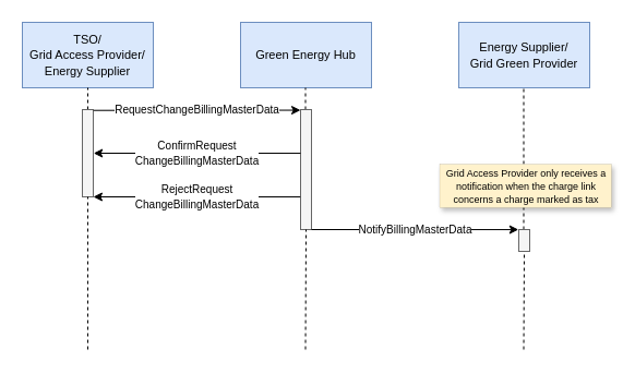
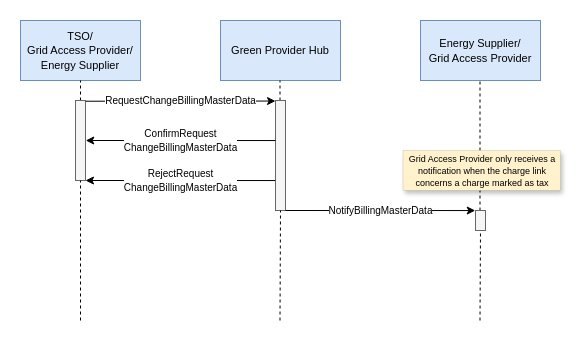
  <mxCell id="0" />
  <mxCell id="1" parent="0" />
  <mxCell id="2" value="&lt;font style=&quot;font-size: 11px;&quot;&gt;TSO/&lt;br style=&quot;padding: 0px; margin: 0px;&quot;&gt;Grid Access Provider/&lt;br style=&quot;padding: 0px; margin: 0px;&quot;&gt;Energy Supplier&lt;/font&gt;" style="rounded=0;whiteSpace=wrap;html=1;fillColor=#dae8fc;strokeColor=#6c8ebf;" vertex="1" parent="1"><mxGeometry x="20" y="20" width="120" height="60" as="geometry" /></mxCell>
- <mxCell id="3" value="&lt;font style=&quot;font-size: 11px;&quot;&gt;Green Energy Hub&lt;/font&gt;" style="rounded=0;whiteSpace=wrap;html=1;fillColor=#dae8fc;strokeColor=#6c8ebf;" vertex="1" parent="1"><mxGeometry x="220" y="20" width="120" height="60" as="geometry" /></mxCell>
- <mxCell id="4" value="&lt;font style=&quot;font-size: 11px;&quot;&gt;Energy Supplier/&lt;br&gt;Grid Green Provider&lt;/font&gt;" style="rounded=0;whiteSpace=wrap;html=1;fillColor=#dae8fc;strokeColor=#6c8ebf;" vertex="1" parent="1"><mxGeometry x="420" y="20" width="120" height="60" as="geometry" /></mxCell>
+ <mxCell id="3" value="&lt;font style=&quot;font-size: 11px;&quot;&gt;Green Provider Hub&lt;/font&gt;" style="rounded=0;whiteSpace=wrap;html=1;fillColor=#dae8fc;strokeColor=#6c8ebf;" vertex="1" parent="1"><mxGeometry x="220" y="20" width="120" height="60" as="geometry" /></mxCell>
+ <mxCell id="4" value="&lt;font style=&quot;font-size: 11px;&quot;&gt;Energy Supplier/&lt;br&gt;Grid Access Provider&lt;/font&gt;" style="rounded=0;whiteSpace=wrap;html=1;fillColor=#dae8fc;strokeColor=#6c8ebf;" vertex="1" parent="1"><mxGeometry x="420" y="20" width="120" height="60" as="geometry" /></mxCell>
  <mxCell id="5" value="" style="endArrow=none;dashed=1;html=1;rounded=0;entryX=0.5;entryY=1;entryDx=0;entryDy=0;startArrow=none;" edge="1" parent="1" source="8" target="2"><mxGeometry width="50" height="50" relative="1" as="geometry"><mxPoint x="80" y="320" as="sourcePoint" /><mxPoint x="350" y="40" as="targetPoint" /></mxGeometry></mxCell>
  <mxCell id="6" value="" style="endArrow=none;dashed=1;html=1;rounded=0;entryX=0.5;entryY=1;entryDx=0;entryDy=0;startArrow=none;" edge="1" parent="1" source="12"><mxGeometry width="50" height="50" relative="1" as="geometry"><mxPoint x="279.5" y="320" as="sourcePoint" /><mxPoint x="279.5" y="80" as="targetPoint" /></mxGeometry></mxCell>
  <mxCell id="7" value="" style="endArrow=none;dashed=1;html=1;rounded=0;entryX=0.5;entryY=1;entryDx=0;entryDy=0;startArrow=none;" edge="1" parent="1" source="20"><mxGeometry width="50" height="50" relative="1" as="geometry"><mxPoint x="479.5" y="320" as="sourcePoint" /><mxPoint x="479.5" y="80" as="targetPoint" /></mxGeometry></mxCell>
  <mxCell id="8" value="" style="points=[];perimeter=orthogonalPerimeter;rounded=0;shadow=0;strokeWidth=1;fillColor=#f5f5f5;fontColor=#333333;strokeColor=#666666;" vertex="1" parent="1"><mxGeometry x="75" y="100" width="10" height="80" as="geometry" /></mxCell>
  <mxCell id="9" value="" style="endArrow=none;dashed=1;html=1;rounded=0;entryX=0.5;entryY=1;entryDx=0;entryDy=0;" edge="1" parent="1" target="8"><mxGeometry width="50" height="50" relative="1" as="geometry"><mxPoint x="80" y="320" as="sourcePoint" /><mxPoint x="80" y="80" as="targetPoint" /></mxGeometry></mxCell>
  <mxCell id="10" value="" style="endArrow=classic;html=1;rounded=0;entryX=0;entryY=0.005;entryDx=0;entryDy=0;entryPerimeter=0;exitX=1.024;exitY=0.009;exitDx=0;exitDy=0;exitPerimeter=0;" edge="1" parent="1" source="8" target="12"><mxGeometry width="50" height="50" relative="1" as="geometry"><mxPoint x="90" y="100" as="sourcePoint" /><mxPoint x="350" y="40" as="targetPoint" /></mxGeometry></mxCell>
  <mxCell id="11" value="&lt;font style=&quot;font-size: 10px;&quot;&gt;RequestChangeBillingMasterData&lt;/font&gt;" style="edgeLabel;html=1;align=center;verticalAlign=middle;resizable=0;points=[];" vertex="1" connectable="0" parent="10"><mxGeometry x="0.035" y="1" relative="1" as="geometry"><mxPoint x="-4" as="offset" /></mxGeometry></mxCell>
  <mxCell id="12" value="" style="points=[];perimeter=orthogonalPerimeter;rounded=0;shadow=0;strokeWidth=1;fillColor=#f5f5f5;fontColor=#333333;strokeColor=#666666;" vertex="1" parent="1"><mxGeometry x="275" y="100" width="10" height="110" as="geometry" /></mxCell>
  <mxCell id="13" value="" style="endArrow=none;dashed=1;html=1;rounded=0;entryX=0.5;entryY=1;entryDx=0;entryDy=0;" edge="1" parent="1" target="12"><mxGeometry width="50" height="50" relative="1" as="geometry"><mxPoint x="279.5" y="320" as="sourcePoint" /><mxPoint x="279.5" y="80" as="targetPoint" /></mxGeometry></mxCell>
  <mxCell id="14" value="" style="endArrow=none;html=1;rounded=0;entryX=0;entryY=0.005;entryDx=0;entryDy=0;entryPerimeter=0;exitX=1.024;exitY=0.009;exitDx=0;exitDy=0;exitPerimeter=0;endFill=0;startArrow=classic;startFill=1;" edge="1" parent="1"><mxGeometry width="50" height="50" relative="1" as="geometry"><mxPoint x="85.24" y="140" as="sourcePoint" /><mxPoint x="275" y="140.05" as="targetPoint" /></mxGeometry></mxCell>
  <mxCell id="15" value="&lt;font style=&quot;font-size: 10px;&quot;&gt;ConfirmRequest&lt;br&gt;ChangeBillingMasterData&lt;/font&gt;" style="edgeLabel;html=1;align=center;verticalAlign=middle;resizable=0;points=[];" vertex="1" connectable="0" parent="14"><mxGeometry x="0.035" y="1" relative="1" as="geometry"><mxPoint x="-4" as="offset" /></mxGeometry></mxCell>
  <mxCell id="16" value="" style="endArrow=none;html=1;rounded=0;entryX=0;entryY=0.005;entryDx=0;entryDy=0;entryPerimeter=0;exitX=1.024;exitY=0.009;exitDx=0;exitDy=0;exitPerimeter=0;endFill=0;startArrow=classic;startFill=1;" edge="1" parent="1"><mxGeometry width="50" height="50" relative="1" as="geometry"><mxPoint x="85" y="180" as="sourcePoint" /><mxPoint x="274.76" y="180.05" as="targetPoint" /></mxGeometry></mxCell>
  <mxCell id="17" value="&lt;font style=&quot;font-size: 10px;&quot;&gt;RejectRequest&lt;br&gt;ChangeBillingMasterData&lt;/font&gt;" style="edgeLabel;html=1;align=center;verticalAlign=middle;resizable=0;points=[];" vertex="1" connectable="0" parent="16"><mxGeometry x="0.035" y="1" relative="1" as="geometry"><mxPoint x="-4" as="offset" /></mxGeometry></mxCell>
  <mxCell id="18" value="" style="endArrow=classic;html=1;rounded=0;entryX=0;entryY=0.005;entryDx=0;entryDy=0;entryPerimeter=0;exitX=1.024;exitY=0.009;exitDx=0;exitDy=0;exitPerimeter=0;endFill=1;startArrow=none;startFill=0;" edge="1" parent="1"><mxGeometry width="50" height="50" relative="1" as="geometry"><mxPoint x="285" y="210" as="sourcePoint" /><mxPoint x="474.76" y="210.05" as="targetPoint" /></mxGeometry></mxCell>
  <mxCell id="19" value="&lt;font style=&quot;font-size: 10px;&quot;&gt;NotifyBillingMasterData&lt;/font&gt;" style="edgeLabel;html=1;align=center;verticalAlign=middle;resizable=0;points=[];" vertex="1" connectable="0" parent="18"><mxGeometry x="0.035" y="1" relative="1" as="geometry"><mxPoint x="-4" as="offset" /></mxGeometry></mxCell>
  <mxCell id="20" value="" style="points=[];perimeter=orthogonalPerimeter;rounded=0;shadow=0;strokeWidth=1;fillColor=#f5f5f5;fontColor=#333333;strokeColor=#666666;" vertex="1" parent="1"><mxGeometry x="475" y="210" width="10" height="20" as="geometry" /></mxCell>
  <mxCell id="21" value="" style="endArrow=none;dashed=1;html=1;rounded=0;entryX=0.5;entryY=1;entryDx=0;entryDy=0;" edge="1" parent="1" target="20"><mxGeometry width="50" height="50" relative="1" as="geometry"><mxPoint x="479.5" y="320" as="sourcePoint" /><mxPoint x="479.5" y="80" as="targetPoint" /></mxGeometry></mxCell>
  <mxCell id="22" value="&lt;font style=&quot;font-size: 9px;&quot;&gt;Grid Access Provider only receives a notification when the charge link concerns a charge marked as tax&lt;/font&gt;" style="rounded=0;whiteSpace=wrap;html=1;fontSize=10;fillColor=#fff2cc;strokeColor=#000000;shadow=1;strokeWidth=0;" vertex="1" parent="1"><mxGeometry x="402.5" y="150" width="157.5" height="40" as="geometry" /></mxCell>
